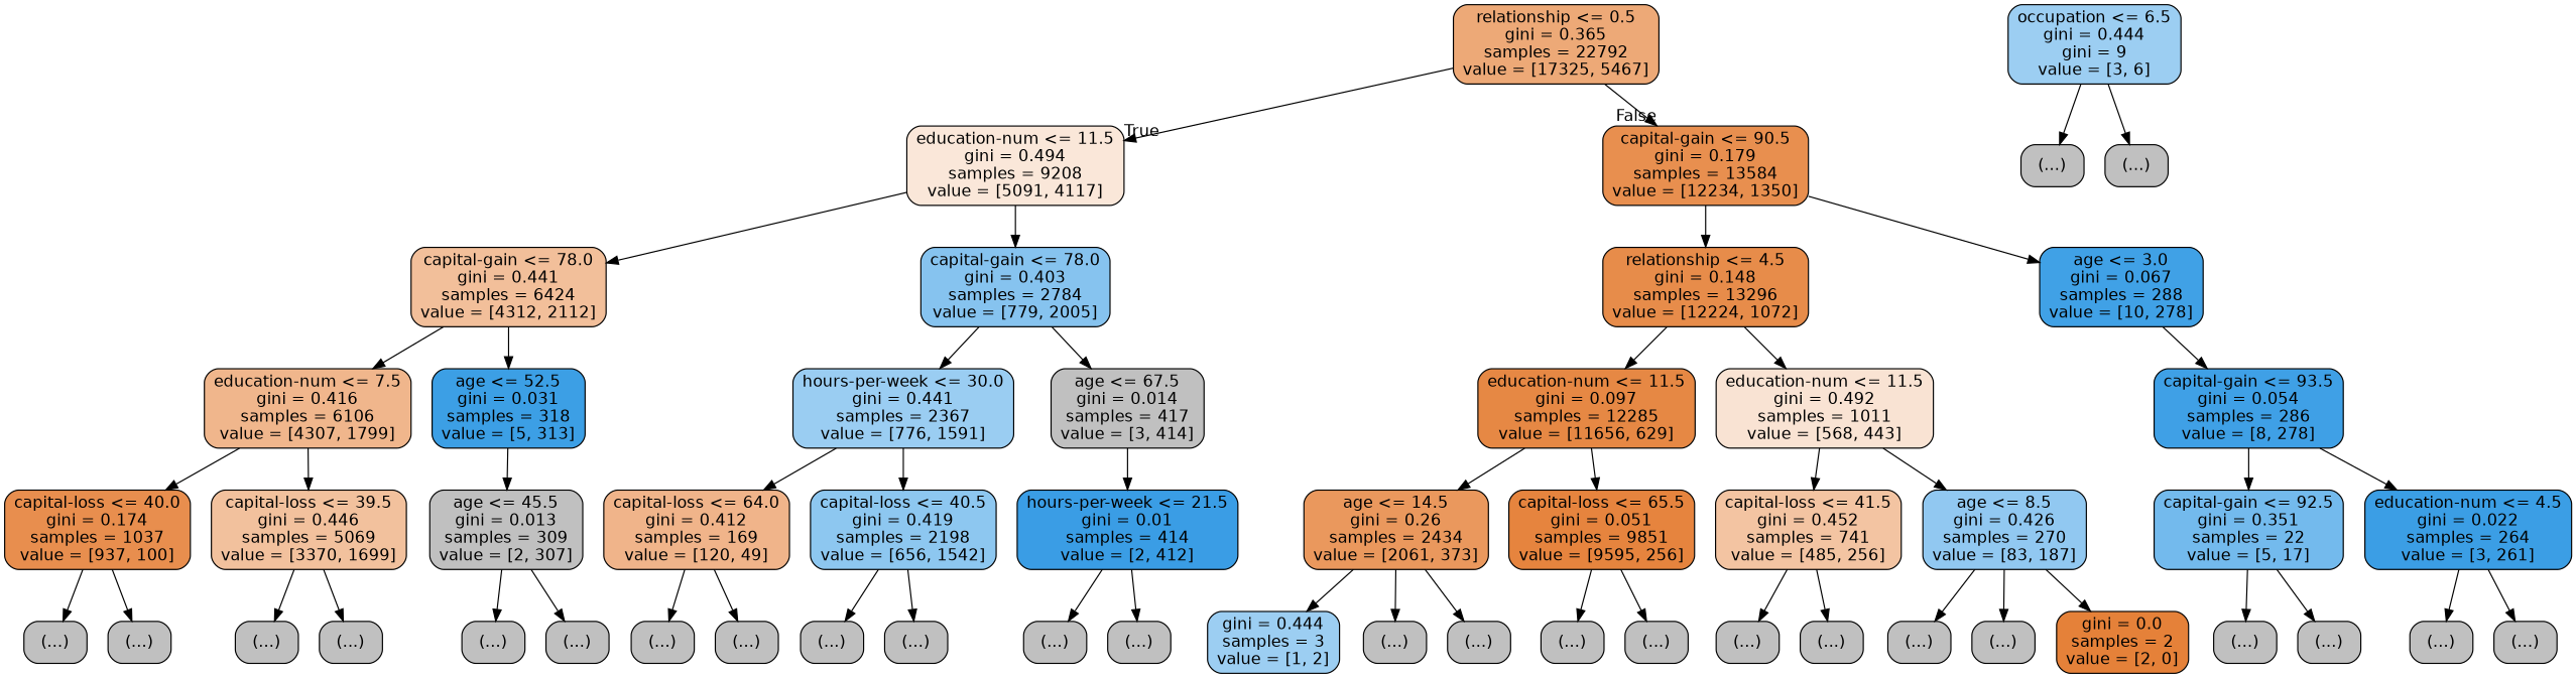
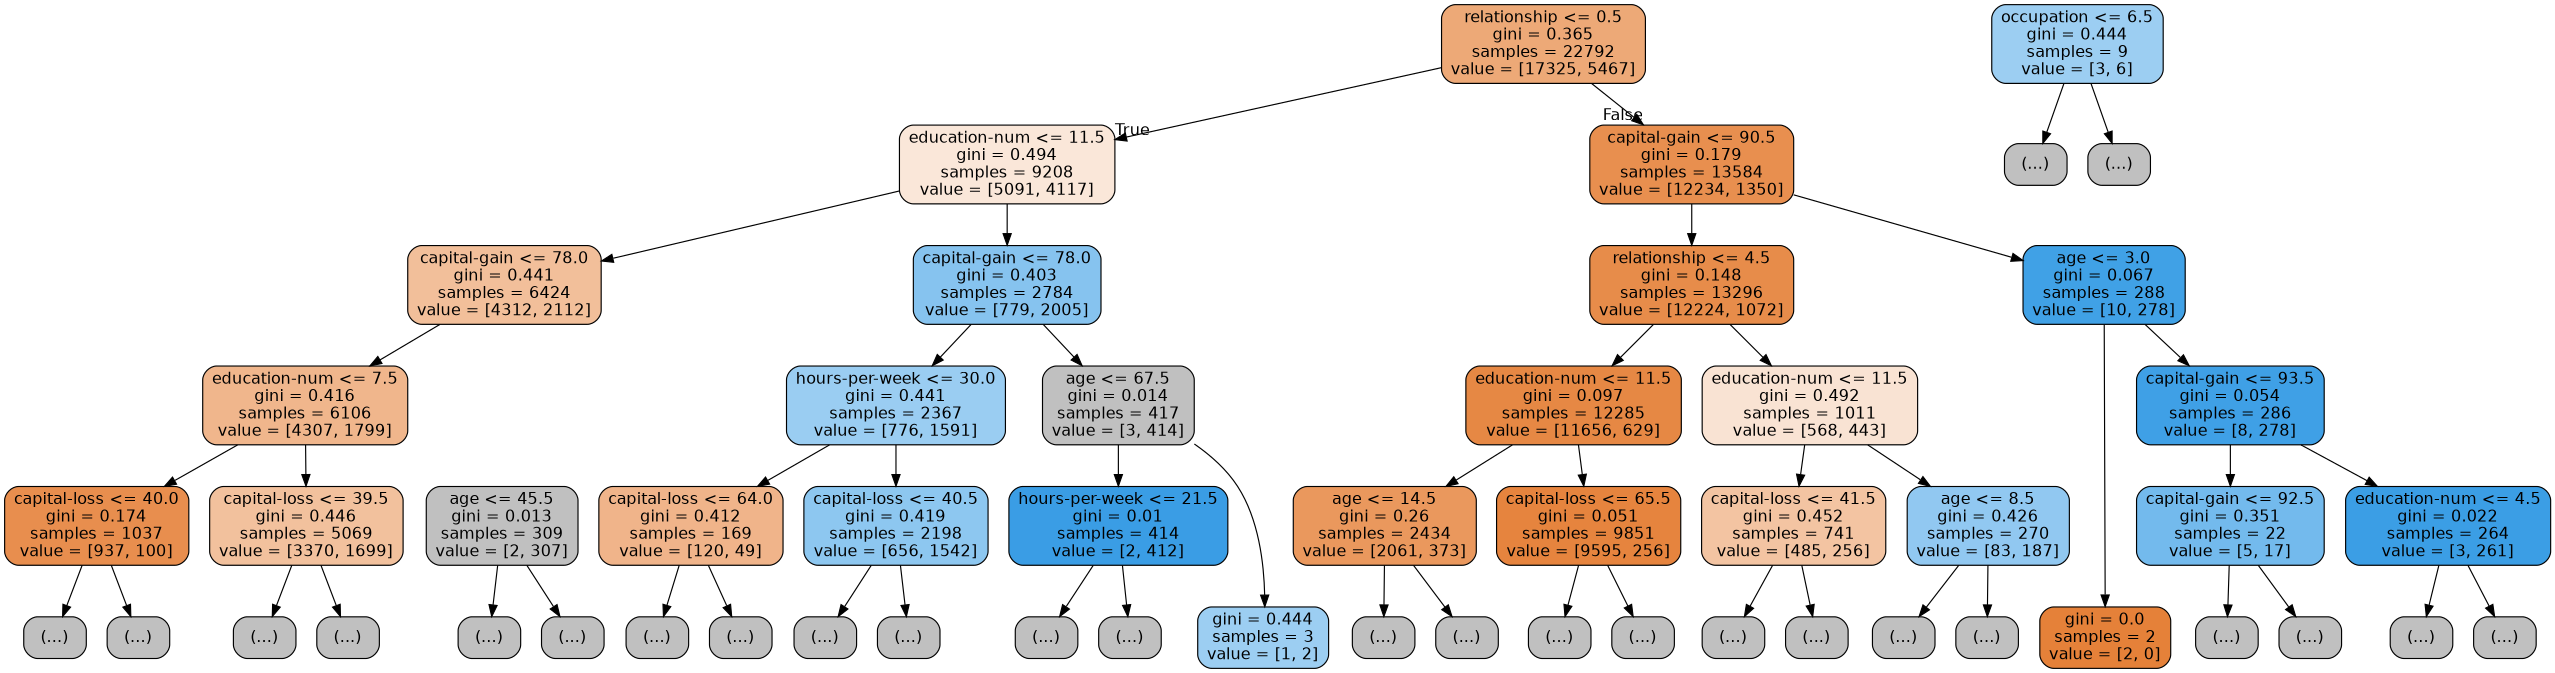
  digraph {
    node [color=black fillcolor="#C0C0C0" fontname=helvetica shape=box style="filled, rounded"]
    edge [fontname=helvetica]
    n1 [fillcolor="#eda977" label="relationship <= 0.5\ngini = 0.365\nsamples = 22792\nvalue = [17325, 5467]"]
    n2 [fillcolor="#fae7d9" label="education-num <= 11.5\ngini = 0.494\nsamples = 9208\nvalue = [5091, 4117]"]
    n3 [fillcolor="#e88f4f" label="capital-gain <= 90.5\ngini = 0.179\nsamples = 13584\nvalue = [12234, 1350]"]
    n4 [fillcolor="#f2bf9a" label="capital-gain <= 78.0\ngini = 0.441\nsamples = 6424\nvalue = [4312, 2112]"]
    n5 [fillcolor="#86c3ef" label="capital-gain <= 78.0\ngini = 0.403\nsamples = 2784\nvalue = [779, 2005]"]
    n6 [fillcolor="#e78c4a" label="relationship <= 4.5\ngini = 0.148\nsamples = 13296\nvalue = [12224, 1072]"]
    n7 [fillcolor="#40a1e6" label="age <= 3.0\ngini = 0.067\nsamples = 288\nvalue = [10, 278]"]
    n8 [fillcolor="#f0b68c" label="education-num <= 7.5\ngini = 0.416\nsamples = 6106\nvalue = [4307, 1799]"]
-   n9 [fillcolor="#3c9fe5" label="age <= 52.5\ngini = 0.031\nsamples = 318\nvalue = [5, 313]"]
    n10 [fillcolor="#9acdf2" label="hours-per-week <= 30.0\ngini = 0.441\nsamples = 2367\nvalue = [776, 1591]"]
    n11 [label="age <= 67.5\ngini = 0.014\nsamples = 417\nvalue = [3, 414]"]
    n12 [fillcolor="#e88e4e" label="capital-loss <= 40.0\ngini = 0.174\nsamples = 1037\nvalue = [937, 100]"]
    n13 [fillcolor="#f2c19d" label="capital-loss <= 39.5\ngini = 0.446\nsamples = 5069\nvalue = [3370, 1699]"]
    n14 [label="age <= 45.5\ngini = 0.013\nsamples = 309\nvalue = [2, 307]"]
    n15 [label="(...)"]
    n16 [label="(...)"]
    n17 [label="(...)"]
    n18 [label="(...)"]
    n19 [label="(...)"]
    n20 [label="(...)"]
-   n21 [fillcolor="#9ccef2" label="occupation <= 6.5\ngini = 0.444\ngini = 9\nvalue = [3, 6]"]
+   n21 [fillcolor="#9ccef2" label="occupation <= 6.5\ngini = 0.444\nsamples = 9\nvalue = [3, 6]"]
    n22 [label="(...)"]
    n23 [label="(...)"]
    n24 [fillcolor="#f0b48a" label="capital-loss <= 64.0\ngini = 0.412\nsamples = 169\nvalue = [120, 49]"]
    n25 [fillcolor="#8dc7f0" label="capital-loss <= 40.5\ngini = 0.419\nsamples = 2198\nvalue = [656, 1542]"]
    n26 [fillcolor="#3a9de5" label="hours-per-week <= 21.5\ngini = 0.01\nsamples = 414\nvalue = [2, 412]"]
    n27 [fillcolor="#9ccef2" label="gini = 0.444\nsamples = 3\nvalue = [1, 2]"]
    n28 [label="(...)"]
    n29 [label="(...)"]
    n30 [label="(...)"]
    n31 [label="(...)"]
    n32 [label="(...)"]
    n33 [label="(...)"]
    n34 [fillcolor="#e68844" label="education-num <= 11.5\ngini = 0.097\nsamples = 12285\nvalue = [11656, 629]"]
    n35 [fillcolor="#f9e3d3" label="education-num <= 11.5\ngini = 0.492\nsamples = 1011\nvalue = [568, 443]"]
    n36 [fillcolor="#e58139" label="gini = 0.0\nsamples = 2\nvalue = [2, 0]"]
    n37 [fillcolor="#3fa0e6" label="capital-gain <= 93.5\ngini = 0.054\nsamples = 286\nvalue = [8, 278]"]
    n38 [fillcolor="#e6843e" label="capital-loss <= 65.5\ngini = 0.051\nsamples = 9851\nvalue = [9595, 256]"]
    n39 [fillcolor="#ea985d" label="age <= 14.5\ngini = 0.26\nsamples = 2434\nvalue = [2061, 373]"]
    n40 [fillcolor="#f3c4a2" label="capital-loss <= 41.5\ngini = 0.452\nsamples = 741\nvalue = [485, 256]"]
    n41 [fillcolor="#91c8f1" label="age <= 8.5\ngini = 0.426\nsamples = 270\nvalue = [83, 187]"]
    n42 [label="(...)"]
    n43 [label="(...)"]
    n44 [label="(...)"]
    n45 [label="(...)"]
    n46 [label="(...)"]
    n47 [label="(...)"]
    n48 [label="(...)"]
    n49 [label="(...)"]
    n50 [fillcolor="#73baed" label="capital-gain <= 92.5\ngini = 0.351\nsamples = 22\nvalue = [5, 17]"]
    n51 [fillcolor="#3b9ee5" label="education-num <= 4.5\ngini = 0.022\nsamples = 264\nvalue = [3, 261]"]
    n52 [label="(...)"]
    n53 [label="(...)"]
    n54 [label="(...)"]
    n55 [label="(...)"]
    n1 -> n2 [headlabel=True labelangle=45 labeldistance=2.5]
    n1 -> n3 [headlabel=False labelangle=-45 labeldistance=2.5]
    n2 -> n4
    n2 -> n5
    n3 -> n6
    n3 -> n7
    n4 -> n8
-   n4 -> n9
    n5 -> n10
    n5 -> n11
    n6 -> n34
    n6 -> n35
-   n41 -> n36
+   n7 -> n36
    n7 -> n37
    n8 -> n12
    n8 -> n13
-   n9 -> n14
    n10 -> n24
    n10 -> n25
    n11 -> n26
-   n39 -> n27
+   n11 -> n27
    n12 -> n15
    n12 -> n16
    n13 -> n17
    n13 -> n18
    n14 -> n19
    n14 -> n20
    n21 -> n22
    n21 -> n23
    n24 -> n28
    n24 -> n29
    n25 -> n30
    n25 -> n31
    n26 -> n32
    n26 -> n33
    n34 -> n38
    n34 -> n39
    n35 -> n40
    n35 -> n41
    n37 -> n50
    n37 -> n51
    n38 -> n42
    n38 -> n43
    n39 -> n44
    n39 -> n45
    n40 -> n46
    n40 -> n47
    n41 -> n48
    n41 -> n49
    n50 -> n52
    n50 -> n53
    n51 -> n54
    n51 -> n55
  }
